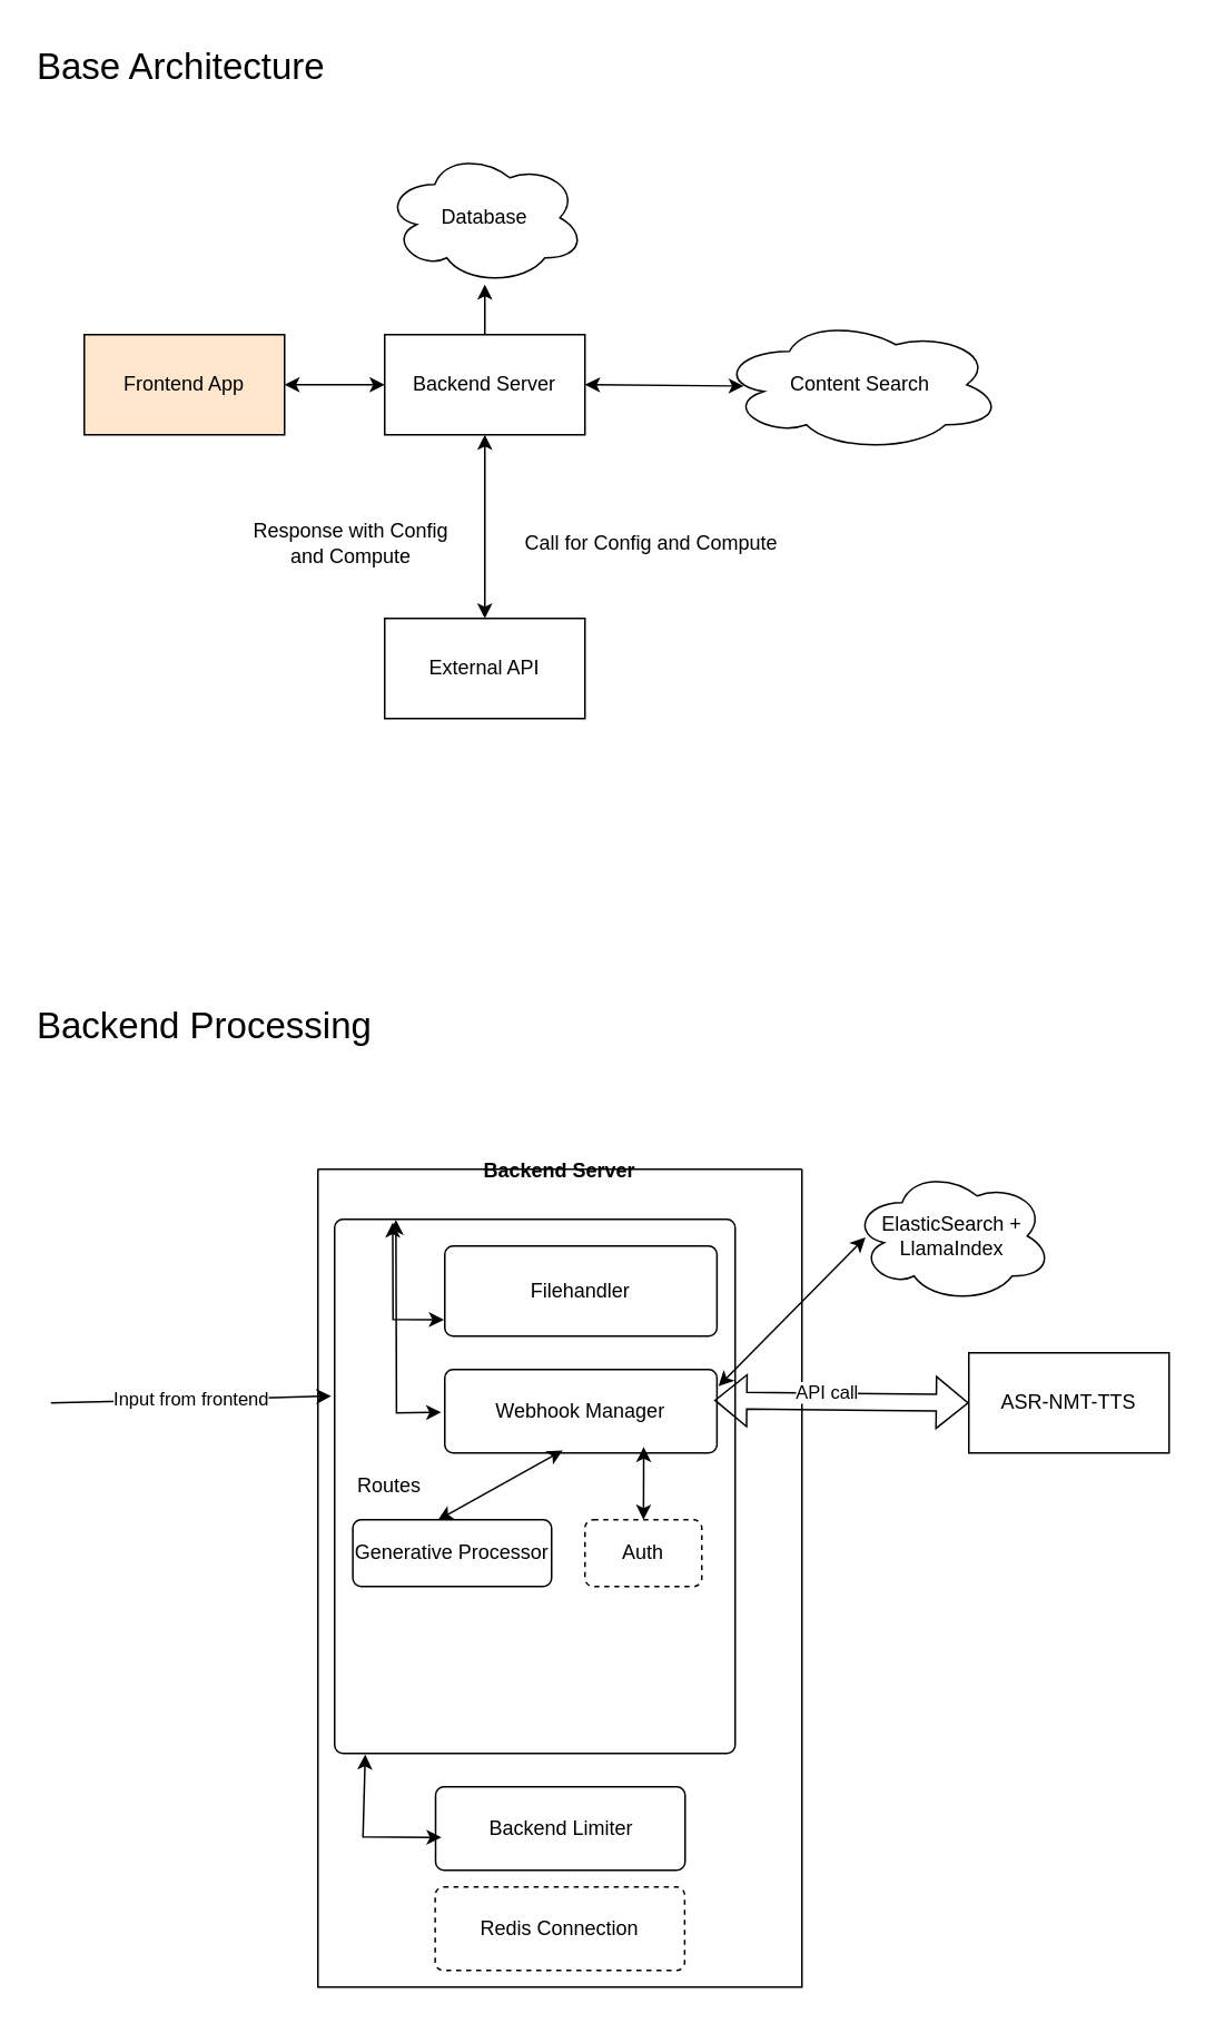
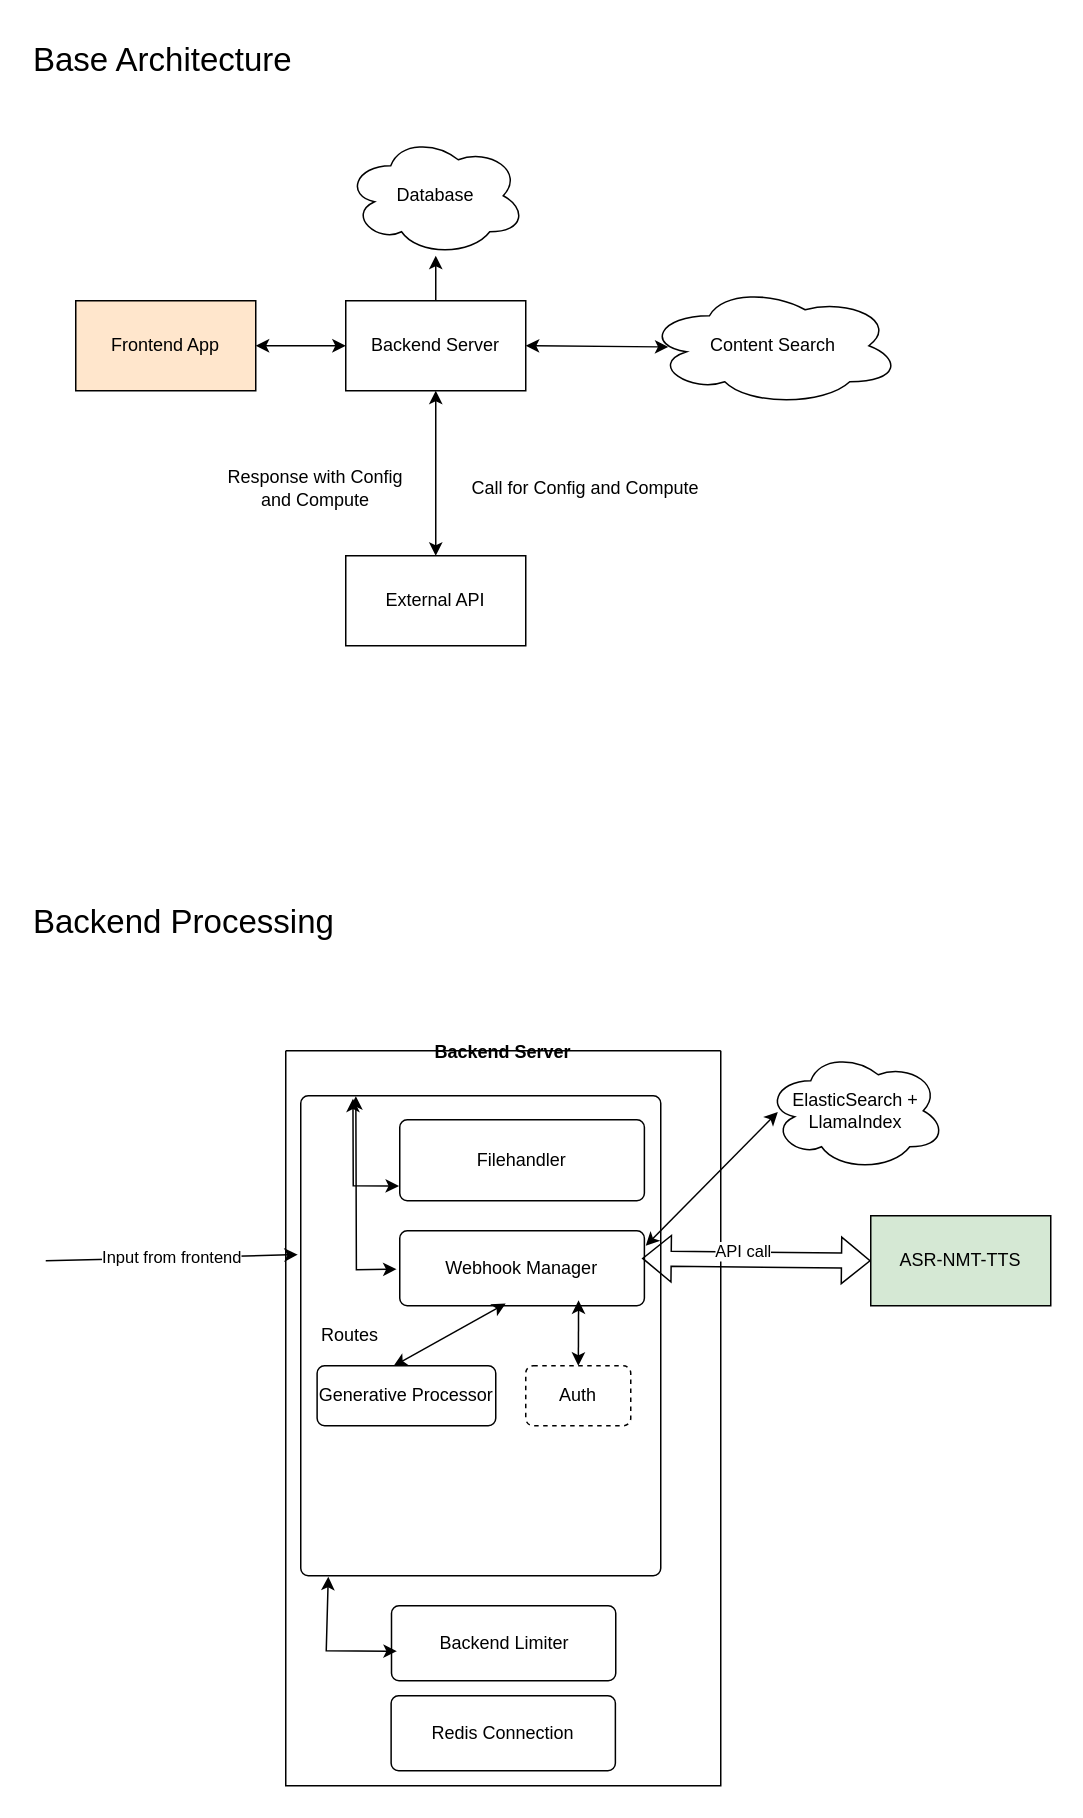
  <mxCell id="0" />
  <mxCell id="1" parent="0" />
  <mxCell id="2" value="Frontend App" style="rounded=0;whiteSpace=wrap;html=1;fillColor=#ffe6cc;" parent="1" vertex="1"><mxGeometry x="50" y="200" width="120" height="60" as="geometry" /></mxCell>
  <mxCell id="3" value="Backend Server" style="rounded=0;whiteSpace=wrap;html=1;" parent="1" vertex="1"><mxGeometry x="230" y="200" width="120" height="60" as="geometry" /></mxCell>
  <mxCell id="4" value="" style="endArrow=classic;html=1;rounded=0;" parent="1" source="3" edge="1"><mxGeometry width="50" height="50" relative="1" as="geometry"><mxPoint x="330" y="420" as="sourcePoint" /><mxPoint x="290" y="170" as="targetPoint" /></mxGeometry></mxCell>
  <mxCell id="5" value="External API" style="rounded=0;whiteSpace=wrap;html=1;" parent="1" vertex="1"><mxGeometry x="230" y="370" width="120" height="60" as="geometry" /></mxCell>
  <mxCell id="6" value="" style="endArrow=classic;startArrow=classic;html=1;rounded=0;entryX=0.5;entryY=1;entryDx=0;entryDy=0;exitX=0.5;exitY=0;exitDx=0;exitDy=0;" parent="1" source="5" target="3" edge="1"><mxGeometry width="50" height="50" relative="1" as="geometry"><mxPoint x="330" y="420" as="sourcePoint" /><mxPoint x="380" y="370" as="targetPoint" /></mxGeometry></mxCell>
  <mxCell id="7" value="Call for Config and Compute" style="text;html=1;align=center;verticalAlign=middle;whiteSpace=wrap;rounded=0;" parent="1" vertex="1"><mxGeometry x="310" y="310" width="160" height="30" as="geometry" /></mxCell>
  <mxCell id="8" value="Response with Config and Compute" style="text;html=1;align=center;verticalAlign=middle;whiteSpace=wrap;rounded=0;" parent="1" vertex="1"><mxGeometry x="150" y="310" width="120" height="30" as="geometry" /></mxCell>
  <mxCell id="9" value="Base Architecture" style="text;html=1;whiteSpace=wrap;overflow=hidden;rounded=0;fontSize=22;" parent="1" vertex="1"><mxGeometry x="20" y="20" width="180" height="50" as="geometry" /></mxCell>
  <mxCell id="10" value="" style="endArrow=classic;startArrow=classic;html=1;rounded=0;exitX=1;exitY=0.5;exitDx=0;exitDy=0;entryX=0;entryY=0.5;entryDx=0;entryDy=0;" parent="1" source="2" target="3" edge="1"><mxGeometry width="50" height="50" relative="1" as="geometry"><mxPoint x="330" y="320" as="sourcePoint" /><mxPoint x="380" y="270" as="targetPoint" /></mxGeometry></mxCell>
  <mxCell id="11" value="Content Search" style="ellipse;shape=cloud;whiteSpace=wrap;html=1;rounded=0;" parent="1" vertex="1"><mxGeometry x="430" y="190" width="170" height="80" as="geometry" /></mxCell>
  <mxCell id="12" value="Database" style="ellipse;shape=cloud;whiteSpace=wrap;html=1;" parent="1" vertex="1"><mxGeometry x="230" y="90" width="120" height="80" as="geometry" /></mxCell>
  <mxCell id="13" value="Backend Processing" style="text;html=1;whiteSpace=wrap;overflow=hidden;rounded=0;fontSize=22;" parent="1" vertex="1"><mxGeometry x="20" y="595" width="280" height="60" as="geometry" /></mxCell>
  <mxCell id="14" value="ElasticSearch + LlamaIndex" style="ellipse;shape=cloud;whiteSpace=wrap;html=1;" parent="1" vertex="1"><mxGeometry x="510" y="700" width="120" height="80" as="geometry" /></mxCell>
  <mxCell id="15" value="Backend Server" style="swimlane;startSize=0;" parent="1" vertex="1"><mxGeometry x="190" y="700" width="290" height="490" as="geometry" /></mxCell>
  <mxCell id="16" value="" style="rounded=1;absoluteArcSize=1;html=1;arcSize=10;" parent="15" vertex="1"><mxGeometry x="10" y="30" width="240" height="320" as="geometry" /></mxCell>
  <mxCell id="17" value="Routes" style="html=1;shape=mxgraph.er.anchor;whiteSpace=wrap;" parent="16" vertex="1"><mxGeometry width="66.0" height="320.0" as="geometry" /></mxCell>
  <mxCell id="18" value="Filehandler" style="rounded=1;absoluteArcSize=1;html=1;arcSize=10;whiteSpace=wrap;points=[];strokeColor=inherit;fillColor=inherit;" parent="16" vertex="1"><mxGeometry x="66" y="16" width="163.091" height="54" as="geometry" /></mxCell>
  <mxCell id="19" value="Webhook Manager" style="rounded=1;absoluteArcSize=1;html=1;arcSize=10;whiteSpace=wrap;points=[];strokeColor=inherit;fillColor=inherit;" parent="16" vertex="1"><mxGeometry x="66" y="90" width="163.091" height="50" as="geometry" /></mxCell>
  <mxCell id="20" value="" style="endArrow=classic;startArrow=classic;html=1;rounded=0;exitX=-0.013;exitY=0.512;exitDx=0;exitDy=0;exitPerimeter=0;entryX=0.153;entryY=0.001;entryDx=0;entryDy=0;entryPerimeter=0;" parent="16" source="19" target="16" edge="1"><mxGeometry width="50" height="50" relative="1" as="geometry"><mxPoint x="436.364" y="160" as="sourcePoint" /><mxPoint x="32.727" y="60" as="targetPoint" /><Array as="points"><mxPoint x="37.091" y="116" /></Array></mxGeometry></mxCell>
  <mxCell id="21" value="Generative Processor" style="rounded=1;absoluteArcSize=1;html=1;arcSize=10;whiteSpace=wrap;points=[];strokeColor=inherit;fillColor=inherit;" parent="16" vertex="1"><mxGeometry x="10.91" y="180" width="119.09" height="40" as="geometry" /></mxCell>
  <mxCell id="22" value="" style="endArrow=classic;startArrow=classic;html=1;rounded=0;exitX=0.428;exitY=0.006;exitDx=0;exitDy=0;exitPerimeter=0;entryX=0.433;entryY=0.969;entryDx=0;entryDy=0;entryPerimeter=0;" parent="16" source="21" target="19" edge="1"><mxGeometry width="50" height="50" relative="1" as="geometry"><mxPoint x="436.364" y="170" as="sourcePoint" /><mxPoint x="490.909" y="120" as="targetPoint" /></mxGeometry></mxCell>
  <mxCell id="23" value="Auth" style="rounded=1;absoluteArcSize=1;html=1;arcSize=10;whiteSpace=wrap;points=[];strokeColor=inherit;fillColor=inherit;dashed=1;" parent="16" vertex="1"><mxGeometry x="150" y="180" width="70" height="40" as="geometry" /></mxCell>
  <mxCell id="24" value="" style="endArrow=classic;startArrow=classic;html=1;rounded=0;entryX=0.731;entryY=0.928;entryDx=0;entryDy=0;entryPerimeter=0;" parent="16" source="23" target="19" edge="1"><mxGeometry width="50" height="50" relative="1" as="geometry"><mxPoint x="330" y="220" as="sourcePoint" /><mxPoint x="380" y="170" as="targetPoint" /></mxGeometry></mxCell>
  <mxCell id="25" value="" style="endArrow=classic;startArrow=classic;html=1;rounded=0;exitX=0.273;exitY=0.188;exitDx=0;exitDy=0;exitPerimeter=0;entryX=0.145;entryY=0.006;entryDx=0;entryDy=0;entryPerimeter=0;" parent="15" source="16" target="16" edge="1"><mxGeometry width="50" height="50" relative="1" as="geometry"><mxPoint x="410" y="200" as="sourcePoint" /><mxPoint x="460" y="150" as="targetPoint" /><Array as="points"><mxPoint x="45" y="90" /></Array></mxGeometry></mxCell>
  <mxCell id="26" value="Backend Limiter" style="rounded=1;absoluteArcSize=1;html=1;arcSize=10;whiteSpace=wrap;points=[];strokeColor=inherit;fillColor=inherit;" parent="15" vertex="1"><mxGeometry x="70.5" y="370" width="149.5" height="50" as="geometry" /></mxCell>
  <mxCell id="27" value="" style="endArrow=classic;startArrow=classic;html=1;rounded=0;exitX=0.278;exitY=1.002;exitDx=0;exitDy=0;exitPerimeter=0;entryX=0.024;entryY=0.606;entryDx=0;entryDy=0;entryPerimeter=0;" parent="15" source="17" target="26" edge="1"><mxGeometry width="50" height="50" relative="1" as="geometry"><mxPoint x="60" y="360" as="sourcePoint" /><mxPoint x="66.832" y="420.384" as="targetPoint" /><Array as="points"><mxPoint x="27" y="400" /></Array></mxGeometry></mxCell>
  <mxCell id="28" value="" style="endArrow=classic;startArrow=classic;html=1;rounded=0;entryX=0.067;entryY=0.51;entryDx=0;entryDy=0;entryPerimeter=0;" parent="15" target="14" edge="1"><mxGeometry width="50" height="50" relative="1" as="geometry"><mxPoint x="240" y="130" as="sourcePoint" /><mxPoint x="326" y="39" as="targetPoint" /></mxGeometry></mxCell>
- <mxCell id="29" value="Redis Connection" style="rounded=1;absoluteArcSize=1;html=1;arcSize=10;whiteSpace=wrap;points=[];strokeColor=inherit;fillColor=inherit;dashed=1;" vertex="1" parent="15"><mxGeometry x="70.25" y="430" width="149.5" height="50" as="geometry" /></mxCell>
+ <mxCell id="29" value="Redis Connection" style="rounded=1;absoluteArcSize=1;html=1;arcSize=10;whiteSpace=wrap;points=[];strokeColor=inherit;fillColor=inherit;" vertex="1" parent="15"><mxGeometry x="70.25" y="430" width="149.5" height="50" as="geometry" /></mxCell>
  <mxCell id="30" value="" style="shape=flexArrow;endArrow=classic;startArrow=classic;html=1;rounded=0;exitX=0.99;exitY=0.369;exitDx=0;exitDy=0;exitPerimeter=0;" parent="1" source="19" edge="1"><mxGeometry width="100" height="100" relative="1" as="geometry"><mxPoint x="560" y="940" as="sourcePoint" /><mxPoint x="580" y="840" as="targetPoint" /></mxGeometry></mxCell>
  <mxCell id="31" value="API call" style="edgeLabel;html=1;align=center;verticalAlign=middle;resizable=0;points=[];" parent="30" vertex="1" connectable="0"><mxGeometry x="-0.116" y="6" relative="1" as="geometry"><mxPoint as="offset" /></mxGeometry></mxCell>
- <mxCell id="32" value="ASR-NMT-TTS" style="rounded=0;whiteSpace=wrap;html=1;" parent="1" vertex="1"><mxGeometry x="580" y="810" width="120" height="60" as="geometry" /></mxCell>
+ <mxCell id="32" value="ASR-NMT-TTS" style="rounded=0;whiteSpace=wrap;html=1;fillColor=#d5e8d4;" parent="1" vertex="1"><mxGeometry x="580" y="810" width="120" height="60" as="geometry" /></mxCell>
  <mxCell id="33" value="" style="endArrow=classic;startArrow=classic;html=1;rounded=0;exitX=1;exitY=0.5;exitDx=0;exitDy=0;entryX=0.089;entryY=0.51;entryDx=0;entryDy=0;entryPerimeter=0;" parent="1" source="3" target="11" edge="1"><mxGeometry width="50" height="50" relative="1" as="geometry"><mxPoint x="540" y="460" as="sourcePoint" /><mxPoint x="590" y="410" as="targetPoint" /></mxGeometry></mxCell>
  <mxCell id="34" value="Input from frontend" style="endArrow=classic;html=1;rounded=0;entryX=-0.03;entryY=0.331;entryDx=0;entryDy=0;entryPerimeter=0;" parent="1" target="17" edge="1"><mxGeometry relative="1" as="geometry"><mxPoint x="30" y="840" as="sourcePoint" /><mxPoint x="180" y="839.5" as="targetPoint" /></mxGeometry></mxCell>
